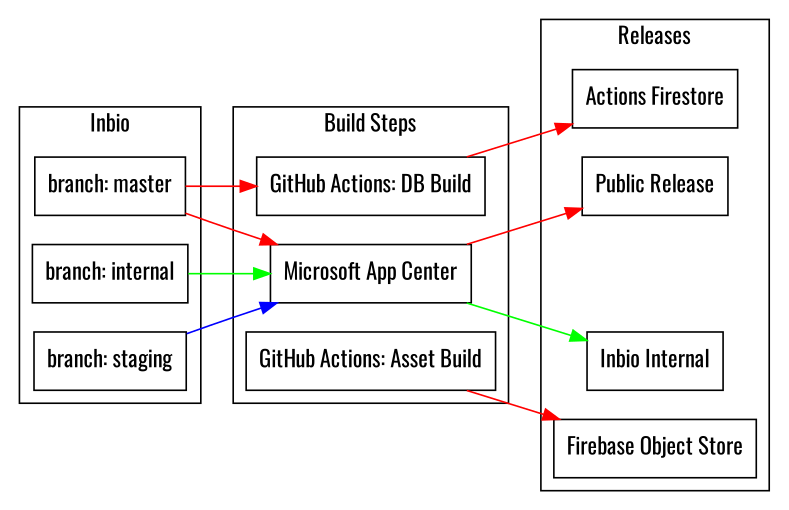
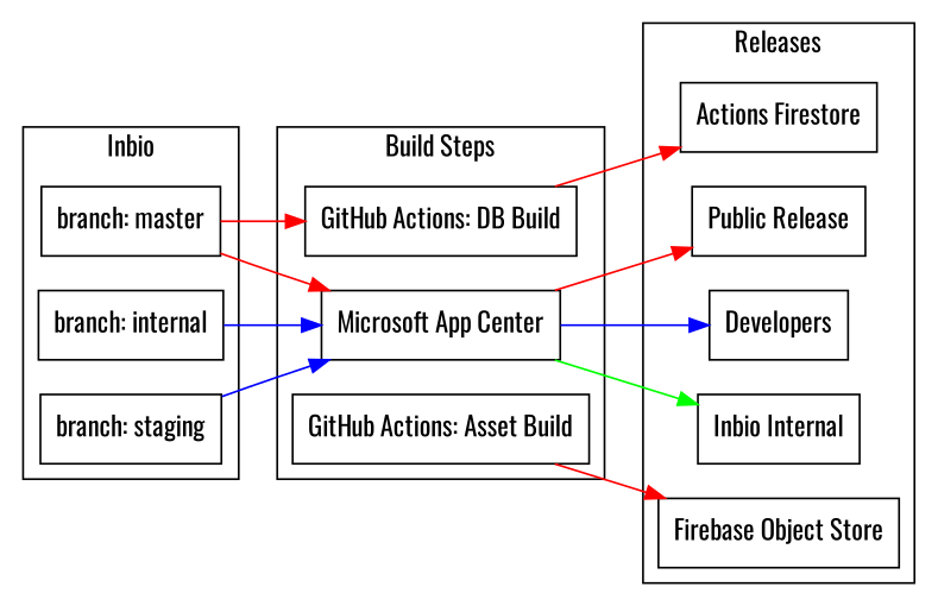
  digraph {
    compound=true
    fontname=Oswald
    rankdir=LR
    node [Fontcolor=black Style=Filled fillcolor=white fontname=Oswald shape=box]
    edge [color=red fontname=Oswald]
    n1 [label="branch: master"]
    n2 [label="branch: internal"]
    n3 [label="branch: staging"]
    n4 [label="Microsoft App Center"]
    n5 [label="GitHub Actions: DB Build"]
    n6 [label="GitHub Actions: Asset Build"]
+   n7 [label=Developers]
    n8 [label="Inbio Internal"]
    n9 [label="Public Release"]
    n10 [label="Actions Firestore"]
    n11 [label="Firebase Object Store"]
    subgraph cluster_1 {
      label=Inbio
      subgraph sub_2 {
        label=GitHub
        rank=same
        n1
        n2
        n3
      }
    }
    subgraph cluster_3 {
      label="Build Steps"
      subgraph sub_4 {
        label="Build Steps"
        rank=same
        n4
        n5
        n6
      }
    }
    subgraph cluster_5 {
      label=Releases
      subgraph sub_6 {
        label=Releases
        rank=same
+       n7
        n8
        n9
        n10
        n11
      }
    }
    n1 -> n4
    n1 -> n5
-   n2 -> n4 [color=green]
+   n2 -> n4 [color=blue]
    n3 -> n4 [color=blue]
+   n4 -> n7 [color=blue]
    n4 -> n8 [color=green]
    n4 -> n9
    n5 -> n10
    n6 -> n11
  }
